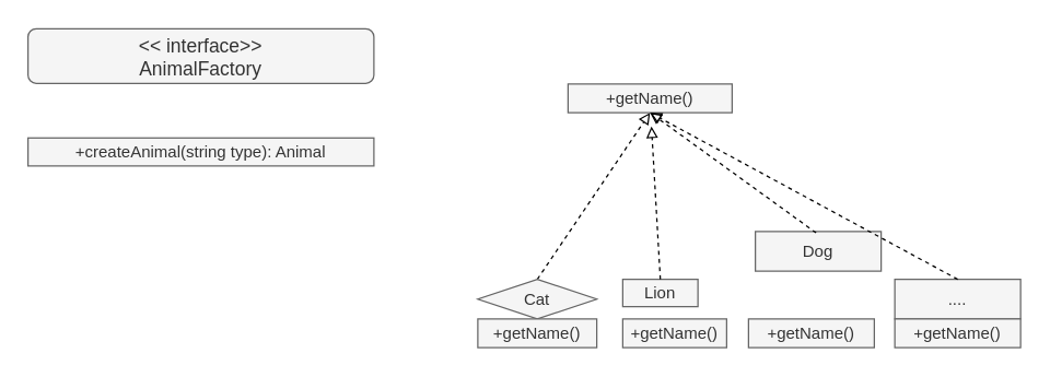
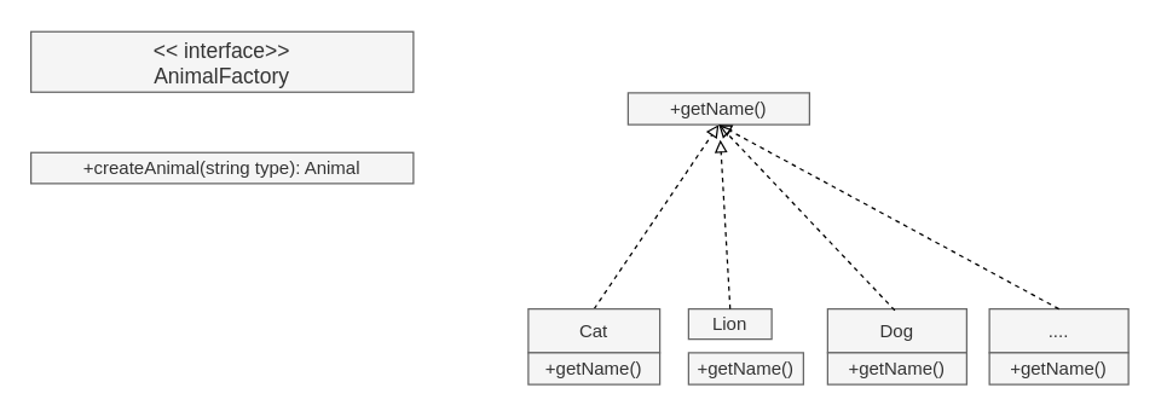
  <mxCell id="0" />
  <mxCell id="1" parent="0" />
  <mxCell id="2" value="" style="endArrow=block;html=1;rounded=1;dashed=1;endFill=0;exitX=0.5;exitY=0;exitDx=0;exitDy=0;entryX=0.5;entryY=1;entryDx=0;entryDy=0;jumpStyle=none;startSize=10;fontSize=11;labelBorderColor=none;" edge="1" parent="1" source="3" target="4"><mxGeometry width="50" height="50" relative="1" as="geometry"><mxPoint x="376" y="121" as="sourcePoint" /><mxPoint x="316" y="249" as="targetPoint" /></mxGeometry></mxCell>
- <mxCell id="3" value="Cat" style="rhombus;whiteSpace=wrap;html=1;fillColor=#f5f5f5;strokeColor=#666666;fontColor=#333333;" vertex="1" parent="1"><mxGeometry x="349" y="204" width="87" height="29" as="geometry" /></mxCell>
+ <mxCell id="3" value="Cat" style="rounded=0;whiteSpace=wrap;html=1;fillColor=#f5f5f5;strokeColor=#666666;fontColor=#333333;" vertex="1" parent="1"><mxGeometry x="349" y="204" width="87" height="29" as="geometry" /></mxCell>
  <mxCell id="4" value="+getName()" style="rounded=0;whiteSpace=wrap;html=1;fillColor=#f5f5f5;strokeColor=#666666;fontColor=#333333;" vertex="1" parent="1"><mxGeometry x="415" y="61" width="120" height="21" as="geometry" /></mxCell>
  <mxCell id="5" value="+getName()" style="rounded=0;whiteSpace=wrap;html=1;fillColor=#f5f5f5;strokeColor=#666666;fontColor=#333333;" vertex="1" parent="1"><mxGeometry x="349" y="233" width="87" height="21" as="geometry" /></mxCell>
  <mxCell id="6" value="Lion" style="rounded=0;whiteSpace=wrap;html=1;fillColor=#f5f5f5;strokeColor=#666666;fontColor=#333333;" vertex="1" parent="1"><mxGeometry x="455" y="204" width="55" height="20" as="geometry" /></mxCell>
  <mxCell id="7" value="+getName()" style="rounded=0;whiteSpace=wrap;html=1;fillColor=#f5f5f5;strokeColor=#666666;fontColor=#333333;" vertex="1" parent="1"><mxGeometry x="455" y="233" width="76" height="21" as="geometry" /></mxCell>
  <mxCell id="8" value="" style="endArrow=block;html=1;rounded=1;dashed=1;endFill=0;jumpStyle=none;startSize=10;exitX=0.5;exitY=0;exitDx=0;exitDy=0;" edge="1" parent="1" source="6"><mxGeometry width="50" height="50" relative="1" as="geometry"><mxPoint x="526" y="198" as="sourcePoint" /><mxPoint x="476" y="92" as="targetPoint" /></mxGeometry></mxCell>
- <mxCell id="9" value="Dog" style="rounded=0;whiteSpace=wrap;html=1;fillColor=#f5f5f5;strokeColor=#666666;fontColor=#333333;" vertex="1" parent="1"><mxGeometry x="552" y="169" width="92" height="29" as="geometry" /></mxCell>
+ <mxCell id="9" value="Dog" style="rounded=0;whiteSpace=wrap;html=1;fillColor=#f5f5f5;strokeColor=#666666;fontColor=#333333;" vertex="1" parent="1"><mxGeometry x="547" y="204" width="92" height="29" as="geometry" /></mxCell>
  <mxCell id="10" value="+getName()" style="rounded=0;whiteSpace=wrap;html=1;fillColor=#f5f5f5;strokeColor=#666666;fontColor=#333333;" vertex="1" parent="1"><mxGeometry x="547" y="233" width="92" height="21" as="geometry" /></mxCell>
  <mxCell id="11" value="" style="endArrow=block;html=1;rounded=1;dashed=1;endFill=0;jumpStyle=none;startSize=10;entryX=0.5;entryY=1;entryDx=0;entryDy=0;exitX=0.483;exitY=0.034;exitDx=0;exitDy=0;exitPerimeter=0;" edge="1" parent="1" source="9" target="4"><mxGeometry width="50" height="50" relative="1" as="geometry"><mxPoint x="680" y="200" as="sourcePoint" /><mxPoint x="487" y="104" as="targetPoint" /></mxGeometry></mxCell>
- <mxCell id="12" value="&lt;font style=&quot;font-size: 14px&quot;&gt;&amp;lt;&amp;lt; interface&amp;gt;&amp;gt;&lt;br&gt;AnimalFactory&lt;/font&gt;" style="whiteSpace=wrap;html=1;fillColor=#f5f5f5;strokeColor=#666666;fontColor=#333333;rounded=1;" vertex="1" parent="1"><mxGeometry x="20" y="20.5" width="253" height="40" as="geometry" /></mxCell>
+ <mxCell id="12" value="&lt;font style=&quot;font-size: 14px&quot;&gt;&amp;lt;&amp;lt; interface&amp;gt;&amp;gt;&lt;br&gt;AnimalFactory&lt;/font&gt;" style="rounded=0;whiteSpace=wrap;html=1;fillColor=#f5f5f5;strokeColor=#666666;fontColor=#333333;" vertex="1" parent="1"><mxGeometry x="20" y="20.5" width="253" height="40" as="geometry" /></mxCell>
  <mxCell id="13" value="+createAnimal(string type): Animal" style="rounded=0;whiteSpace=wrap;html=1;fillColor=#f5f5f5;strokeColor=#666666;fontColor=#333333;" vertex="1" parent="1"><mxGeometry x="20" y="100.5" width="253" height="20.5" as="geometry" /></mxCell>
  <mxCell id="14" value="...." style="rounded=0;whiteSpace=wrap;html=1;fillColor=#f5f5f5;strokeColor=#666666;fontColor=#333333;" vertex="1" parent="1"><mxGeometry x="654" y="204" width="92" height="29" as="geometry" /></mxCell>
  <mxCell id="15" value="+getName()" style="rounded=0;whiteSpace=wrap;html=1;fillColor=#f5f5f5;strokeColor=#666666;fontColor=#333333;" vertex="1" parent="1"><mxGeometry x="654" y="233" width="92" height="21" as="geometry" /></mxCell>
  <mxCell id="16" value="" style="endArrow=block;html=1;rounded=1;dashed=1;endFill=0;jumpStyle=none;startSize=10;entryX=0.5;entryY=1;entryDx=0;entryDy=0;exitX=0.5;exitY=0;exitDx=0;exitDy=0;" edge="1" parent="1" source="14" target="4"><mxGeometry width="50" height="50" relative="1" as="geometry"><mxPoint x="601.436" y="214.986" as="sourcePoint" /><mxPoint x="490.04" y="103.512" as="targetPoint" /></mxGeometry></mxCell>
